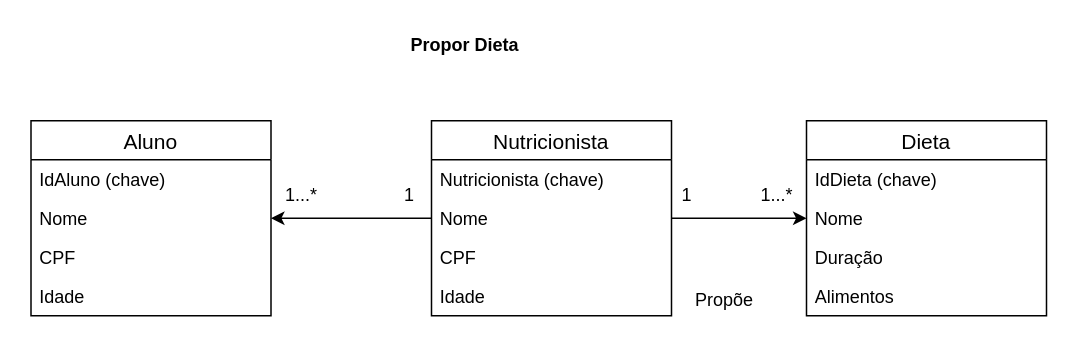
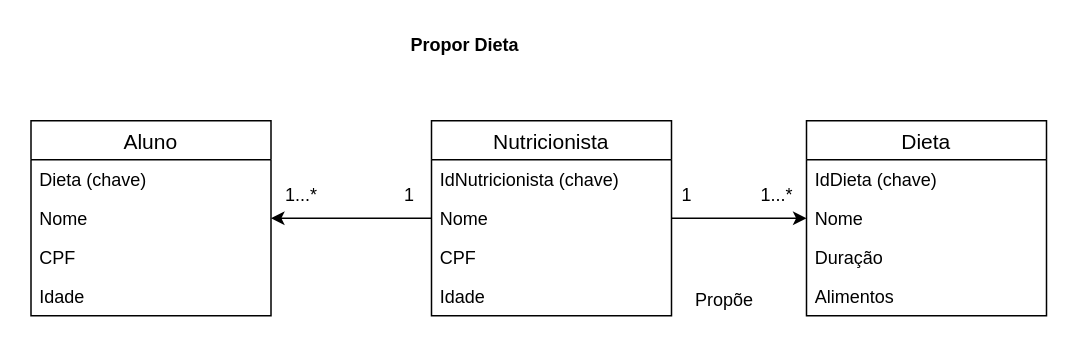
  <mxCell id="0" />
  <mxCell id="1" parent="0" />
  <mxCell id="2" style="edgeStyle=orthogonalEdgeStyle;rounded=0;orthogonalLoop=1;jettySize=auto;html=1;exitX=1;exitY=0.5;exitDx=0;exitDy=0;entryX=0;entryY=0.5;entryDx=0;entryDy=0;" edge="1" parent="1" source="17" target="12"><mxGeometry relative="1" as="geometry" /></mxCell>
  <mxCell id="3" value="Propõe" style="text;html=1;align=center;verticalAlign=middle;resizable=0;points=[];autosize=1;" vertex="1" parent="1"><mxGeometry x="457" y="190" width="50" height="20" as="geometry" /></mxCell>
  <mxCell id="4" value="1" style="text;html=1;align=center;verticalAlign=middle;resizable=0;points=[];autosize=1;" vertex="1" parent="1"><mxGeometry x="447" y="120" width="20" height="20" as="geometry" /></mxCell>
  <mxCell id="5" value="1...*" style="text;html=1;align=center;verticalAlign=middle;resizable=0;points=[];autosize=1;" vertex="1" parent="1"><mxGeometry x="497" y="120" width="40" height="20" as="geometry" /></mxCell>
  <mxCell id="6" value="&lt;b&gt;Propor Dieta&lt;/b&gt;" style="text;html=1;align=center;verticalAlign=middle;resizable=0;points=[];autosize=1;" vertex="1" parent="1"><mxGeometry x="264" y="20" width="90" height="20" as="geometry" /></mxCell>
  <mxCell id="7" value="1...*" style="text;html=1;align=center;verticalAlign=middle;resizable=0;points=[];autosize=1;" vertex="1" parent="1"><mxGeometry x="180" y="120" width="40" height="20" as="geometry" /></mxCell>
  <mxCell id="8" style="edgeStyle=orthogonalEdgeStyle;rounded=0;orthogonalLoop=1;jettySize=auto;html=1;exitX=0;exitY=0.5;exitDx=0;exitDy=0;" edge="1" parent="1" source="17" target="22"><mxGeometry relative="1" as="geometry" /></mxCell>
  <mxCell id="9" value="1" style="text;html=1;align=center;verticalAlign=middle;resizable=0;points=[];autosize=1;" vertex="1" parent="1"><mxGeometry x="262" y="120" width="20" height="20" as="geometry" /></mxCell>
  <mxCell id="10" value="Dieta" style="swimlane;fontStyle=0;childLayout=stackLayout;horizontal=1;startSize=26;horizontalStack=0;resizeParent=1;resizeParentMax=0;resizeLast=0;collapsible=1;marginBottom=0;align=center;fontSize=14;" vertex="1" parent="1"><mxGeometry x="537" y="80" width="160" height="130" as="geometry" /></mxCell>
  <mxCell id="11" value="IdDieta (chave)" style="text;strokeColor=none;fillColor=none;spacingLeft=4;spacingRight=4;overflow=hidden;rotatable=0;points=[[0,0.5],[1,0.5]];portConstraint=eastwest;fontSize=12;" vertex="1" parent="10"><mxGeometry y="26" width="160" height="26" as="geometry" /></mxCell>
  <mxCell id="12" value="Nome" style="text;strokeColor=none;fillColor=none;spacingLeft=4;spacingRight=4;overflow=hidden;rotatable=0;points=[[0,0.5],[1,0.5]];portConstraint=eastwest;fontSize=12;" vertex="1" parent="10"><mxGeometry y="52" width="160" height="26" as="geometry" /></mxCell>
  <mxCell id="13" value="Duração" style="text;strokeColor=none;fillColor=none;spacingLeft=4;spacingRight=4;overflow=hidden;rotatable=0;points=[[0,0.5],[1,0.5]];portConstraint=eastwest;fontSize=12;" vertex="1" parent="10"><mxGeometry y="78" width="160" height="26" as="geometry" /></mxCell>
  <mxCell id="14" value="Alimentos" style="text;strokeColor=none;fillColor=none;spacingLeft=4;spacingRight=4;overflow=hidden;rotatable=0;points=[[0,0.5],[1,0.5]];portConstraint=eastwest;fontSize=12;" vertex="1" parent="10"><mxGeometry y="104" width="160" height="26" as="geometry" /></mxCell>
  <mxCell id="15" value="Nutricionista" style="swimlane;fontStyle=0;childLayout=stackLayout;horizontal=1;startSize=26;horizontalStack=0;resizeParent=1;resizeParentMax=0;resizeLast=0;collapsible=1;marginBottom=0;align=center;fontSize=14;" vertex="1" parent="1"><mxGeometry x="287" y="80" width="160" height="130" as="geometry" /></mxCell>
- <mxCell id="16" value="Nutricionista (chave)" style="text;strokeColor=none;fillColor=none;spacingLeft=4;spacingRight=4;overflow=hidden;rotatable=0;points=[[0,0.5],[1,0.5]];portConstraint=eastwest;fontSize=12;" vertex="1" parent="15"><mxGeometry y="26" width="160" height="26" as="geometry" /></mxCell>
+ <mxCell id="16" value="IdNutricionista (chave)" style="text;strokeColor=none;fillColor=none;spacingLeft=4;spacingRight=4;overflow=hidden;rotatable=0;points=[[0,0.5],[1,0.5]];portConstraint=eastwest;fontSize=12;" vertex="1" parent="15"><mxGeometry y="26" width="160" height="26" as="geometry" /></mxCell>
  <mxCell id="17" value="Nome" style="text;strokeColor=none;fillColor=none;spacingLeft=4;spacingRight=4;overflow=hidden;rotatable=0;points=[[0,0.5],[1,0.5]];portConstraint=eastwest;fontSize=12;" vertex="1" parent="15"><mxGeometry y="52" width="160" height="26" as="geometry" /></mxCell>
  <mxCell id="18" value="CPF" style="text;strokeColor=none;fillColor=none;spacingLeft=4;spacingRight=4;overflow=hidden;rotatable=0;points=[[0,0.5],[1,0.5]];portConstraint=eastwest;fontSize=12;" vertex="1" parent="15"><mxGeometry y="78" width="160" height="26" as="geometry" /></mxCell>
  <mxCell id="19" value="Idade" style="text;strokeColor=none;fillColor=none;spacingLeft=4;spacingRight=4;overflow=hidden;rotatable=0;points=[[0,0.5],[1,0.5]];portConstraint=eastwest;fontSize=12;" vertex="1" parent="15"><mxGeometry y="104" width="160" height="26" as="geometry" /></mxCell>
  <mxCell id="20" value="Aluno" style="swimlane;fontStyle=0;childLayout=stackLayout;horizontal=1;startSize=26;horizontalStack=0;resizeParent=1;resizeParentMax=0;resizeLast=0;collapsible=1;marginBottom=0;align=center;fontSize=14;" vertex="1" parent="1"><mxGeometry x="20" y="80" width="160" height="130" as="geometry" /></mxCell>
- <mxCell id="21" value="IdAluno (chave)" style="text;strokeColor=none;fillColor=none;spacingLeft=4;spacingRight=4;overflow=hidden;rotatable=0;points=[[0,0.5],[1,0.5]];portConstraint=eastwest;fontSize=12;" vertex="1" parent="20"><mxGeometry y="26" width="160" height="26" as="geometry" /></mxCell>
+ <mxCell id="21" value="Dieta (chave)" style="text;strokeColor=none;fillColor=none;spacingLeft=4;spacingRight=4;overflow=hidden;rotatable=0;points=[[0,0.5],[1,0.5]];portConstraint=eastwest;fontSize=12;" vertex="1" parent="20"><mxGeometry y="26" width="160" height="26" as="geometry" /></mxCell>
  <mxCell id="22" value="Nome" style="text;strokeColor=none;fillColor=none;spacingLeft=4;spacingRight=4;overflow=hidden;rotatable=0;points=[[0,0.5],[1,0.5]];portConstraint=eastwest;fontSize=12;" vertex="1" parent="20"><mxGeometry y="52" width="160" height="26" as="geometry" /></mxCell>
  <mxCell id="23" value="CPF" style="text;strokeColor=none;fillColor=none;spacingLeft=4;spacingRight=4;overflow=hidden;rotatable=0;points=[[0,0.5],[1,0.5]];portConstraint=eastwest;fontSize=12;" vertex="1" parent="20"><mxGeometry y="78" width="160" height="26" as="geometry" /></mxCell>
  <mxCell id="24" value="Idade" style="text;strokeColor=none;fillColor=none;spacingLeft=4;spacingRight=4;overflow=hidden;rotatable=0;points=[[0,0.5],[1,0.5]];portConstraint=eastwest;fontSize=12;" vertex="1" parent="20"><mxGeometry y="104" width="160" height="26" as="geometry" /></mxCell>
